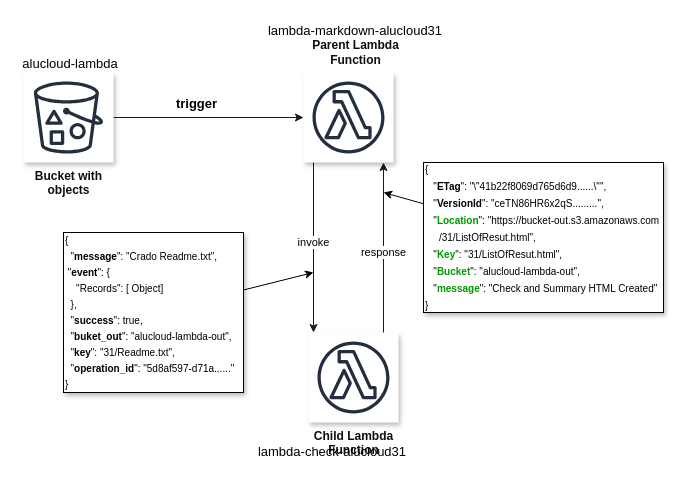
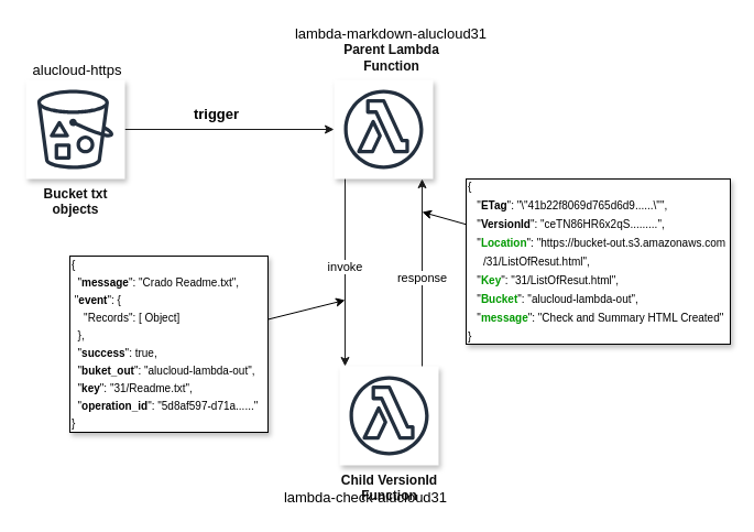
  <mxCell id="0" />
  <mxCell id="1" parent="0" />
  <mxCell id="2" style="edgeStyle=orthogonalEdgeStyle;orthogonalLoop=1;jettySize=auto;html=1;strokeColor=#1A1A1A;" parent="1" source="4" target="6" edge="1"><mxGeometry relative="1" as="geometry" /></mxCell>
  <mxCell id="3" value="trigger" style="edgeLabel;html=1;align=center;verticalAlign=middle;resizable=0;points=[];labelBackgroundColor=none;fontColor=#000000;fontStyle=1;fontSize=13;" parent="2" vertex="1" connectable="0"><mxGeometry x="-0.135" y="1" relative="1" as="geometry"><mxPoint y="-14" as="offset" /></mxGeometry></mxCell>
- <mxCell id="4" value="&lt;b&gt;&lt;font color=&quot;#0f0f0f&quot;&gt;Bucket with&lt;br&gt;objects&lt;/font&gt;&lt;/b&gt;" style="outlineConnect=0;fontColor=#232F3E;gradientColor=none;strokeColor=#232F3E;fillColor=#ffffff;dashed=0;verticalLabelPosition=bottom;verticalAlign=top;align=center;html=1;fontSize=12;fontStyle=0;aspect=fixed;shape=mxgraph.aws4.resourceIcon;resIcon=mxgraph.aws4.bucket_with_objects;shadow=1;" parent="1" vertex="1"><mxGeometry x="23" y="72" width="90" height="90" as="geometry" /></mxCell>
+ <mxCell id="4" value="&lt;b&gt;&lt;font color=&quot;#0f0f0f&quot;&gt;Bucket txt&lt;br&gt;objects&lt;/font&gt;&lt;/b&gt;" style="outlineConnect=0;fontColor=#232F3E;gradientColor=none;strokeColor=#232F3E;fillColor=#ffffff;dashed=0;verticalLabelPosition=bottom;verticalAlign=top;align=center;html=1;fontSize=12;fontStyle=0;aspect=fixed;shape=mxgraph.aws4.resourceIcon;resIcon=mxgraph.aws4.bucket_with_objects;shadow=1;" parent="1" vertex="1"><mxGeometry x="23" y="72" width="90" height="90" as="geometry" /></mxCell>
  <mxCell id="5" value="invoke" style="orthogonalLoop=1;jettySize=auto;html=1;strokeColor=#1A1A1A;" parent="1" edge="1"><mxGeometry relative="1" as="geometry"><mxPoint x="313" y="152" as="sourcePoint" /><mxPoint x="313" y="332" as="targetPoint" /></mxGeometry></mxCell>
  <mxCell id="6" value="" style="outlineConnect=0;fontColor=#232F3E;gradientColor=none;strokeColor=#232F3E;fillColor=#ffffff;dashed=0;verticalLabelPosition=bottom;verticalAlign=top;align=center;html=1;fontSize=12;fontStyle=0;aspect=fixed;shape=mxgraph.aws4.resourceIcon;resIcon=mxgraph.aws4.lambda_function;connectable=0;shadow=1;" parent="1" vertex="1"><mxGeometry x="303" y="72" width="90" height="90" as="geometry" /></mxCell>
  <mxCell id="7" value="&lt;b&gt;&lt;span style=&quot;&quot;&gt;Parent Lambda&lt;/span&gt;&lt;br style=&quot;&quot;&gt;&lt;span style=&quot;&quot;&gt;Function&lt;/span&gt;&lt;/b&gt;" style="text;html=1;strokeColor=none;fillColor=none;align=center;verticalAlign=middle;whiteSpace=wrap;fontColor=#0F0F0F;" parent="1" vertex="1"><mxGeometry x="308" y="32" width="95" height="40" as="geometry" /></mxCell>
  <mxCell id="8" value="response" style="orthogonalLoop=1;jettySize=auto;html=1;strokeColor=#1A1A1A;startArrow=classic;startFill=1;endArrow=none;endFill=0;" parent="1" edge="1"><mxGeometry relative="1" as="geometry"><mxPoint x="383" y="162" as="sourcePoint" /><mxPoint x="383" y="342" as="targetPoint" /></mxGeometry></mxCell>
- <mxCell id="9" value="&lt;b&gt;&lt;font color=&quot;#0f0f0f&quot;&gt;Child Lambda&lt;br&gt;Function&lt;/font&gt;&lt;/b&gt;" style="outlineConnect=0;fontColor=#232F3E;gradientColor=none;strokeColor=#232F3E;fillColor=#ffffff;dashed=0;verticalLabelPosition=bottom;verticalAlign=top;align=center;html=1;fontSize=12;fontStyle=0;aspect=fixed;shape=mxgraph.aws4.resourceIcon;resIcon=mxgraph.aws4.lambda_function;connectable=0;shadow=1;" parent="1" vertex="1"><mxGeometry x="308" y="332" width="90" height="90" as="geometry" /></mxCell>
+ <mxCell id="9" value="&lt;b&gt;&lt;font color=&quot;#0f0f0f&quot;&gt;Child VersionId&lt;br&gt;Function&lt;/font&gt;&lt;/b&gt;" style="outlineConnect=0;fontColor=#232F3E;gradientColor=none;strokeColor=#232F3E;fillColor=#ffffff;dashed=0;verticalLabelPosition=bottom;verticalAlign=top;align=center;html=1;fontSize=12;fontStyle=0;aspect=fixed;shape=mxgraph.aws4.resourceIcon;resIcon=mxgraph.aws4.lambda_function;connectable=0;shadow=1;" parent="1" vertex="1"><mxGeometry x="308" y="332" width="90" height="90" as="geometry" /></mxCell>
  <mxCell id="10" style="rounded=0;orthogonalLoop=1;jettySize=auto;html=1;fontColor=#000000;" parent="1" source="11" edge="1"><mxGeometry relative="1" as="geometry"><mxPoint x="313" y="272" as="targetPoint" /></mxGeometry></mxCell>
  <mxCell id="11" value="&lt;div style=&quot;line-height: 16px ; font-size: 10px&quot;&gt;&lt;div style=&quot;line-height: 16px&quot;&gt;&lt;div&gt;&lt;font style=&quot;font-size: 10px&quot;&gt;{&lt;/font&gt;&lt;/div&gt;&lt;div&gt;&lt;font style=&quot;font-size: 10px&quot;&gt;&amp;nbsp; &quot;&lt;b&gt;message&lt;/b&gt;&quot;: &quot;Crado Readme.txt&quot;,&lt;/font&gt;&lt;/div&gt;&lt;div&gt;&lt;font style=&quot;font-size: 10px&quot;&gt;&amp;nbsp;&quot;&lt;b&gt;event&lt;/b&gt;&quot;: {&lt;/font&gt;&lt;/div&gt;&lt;div&gt;&lt;font style=&quot;font-size: 10px&quot;&gt;&amp;nbsp; &amp;nbsp; &quot;Records&quot;: [ Object]&lt;/font&gt;&lt;/div&gt;&lt;div&gt;&lt;font&gt;&amp;nbsp; },&lt;/font&gt;&lt;/div&gt;&lt;div&gt;&lt;font style=&quot;font-size: 10px&quot;&gt;&amp;nbsp; &quot;&lt;b&gt;success&lt;/b&gt;&quot;: true,&lt;/font&gt;&lt;/div&gt;&lt;div&gt;&lt;font style=&quot;font-size: 10px&quot;&gt;&amp;nbsp; &quot;&lt;b&gt;buket_out&lt;/b&gt;&quot;: &quot;alucloud-lambda-out&quot;,&lt;/font&gt;&lt;/div&gt;&lt;div&gt;&lt;font style=&quot;font-size: 10px&quot;&gt;&amp;nbsp; &quot;&lt;b&gt;key&lt;/b&gt;&quot;: &quot;31/Readme.txt&quot;,&lt;/font&gt;&lt;/div&gt;&lt;div&gt;&lt;font style=&quot;font-size: 10px&quot;&gt;&amp;nbsp; &quot;&lt;b&gt;operation_id&lt;/b&gt;&quot;: &quot;5d8af597-d71a......&quot;&lt;/font&gt;&lt;/div&gt;&lt;div&gt;&lt;font style=&quot;font-size: 10px&quot;&gt;}&lt;/font&gt;&lt;/div&gt;&lt;/div&gt;&lt;/div&gt;" style="whiteSpace=wrap;html=1;autosize=1;align=left;fillColor=#FFFFFF;labelBackgroundColor=none;glass=0;rounded=0;fontColor=#000000;sketch=0;shadow=1;" parent="1" vertex="1"><mxGeometry x="63" y="232" width="180" height="160" as="geometry" /></mxCell>
  <mxCell id="12" style="edgeStyle=none;rounded=0;orthogonalLoop=1;jettySize=auto;html=1;fontColor=#000000;" parent="1" source="13" edge="1"><mxGeometry relative="1" as="geometry"><mxPoint x="383" y="192" as="targetPoint" /></mxGeometry></mxCell>
  <mxCell id="13" value="&lt;div style=&quot;line-height: 16px&quot;&gt;&lt;div style=&quot;line-height: 16px&quot;&gt;&lt;div&gt;&lt;span style=&quot;font-size: 10px&quot;&gt;{&lt;/span&gt;&lt;/div&gt;&lt;div&gt;&lt;span style=&quot;font-size: 10px&quot;&gt;&amp;nbsp; &amp;nbsp;&quot;&lt;b&gt;ETag&lt;/b&gt;&quot;: &quot;\&quot;41b22f8069d765d6d9......\&quot;&quot;,&lt;/span&gt;&lt;/div&gt;&lt;div&gt;&lt;span style=&quot;font-size: 10px&quot;&gt;&amp;nbsp; &amp;nbsp;&quot;&lt;b&gt;VersionId&lt;/b&gt;&quot;: &quot;ceTN86HR6x2qS.........&quot;,&lt;/span&gt;&lt;/div&gt;&lt;div&gt;&lt;span style=&quot;font-size: 10px&quot;&gt;&amp;nbsp; &amp;nbsp;&quot;&lt;b&gt;&lt;font color=&quot;#009900&quot;&gt;Location&lt;/font&gt;&lt;/b&gt;&quot;: &quot;https://bucket-out.s3.amazonaws.com&lt;/span&gt;&lt;/div&gt;&lt;div&gt;&lt;span style=&quot;font-size: 10px&quot;&gt;&amp;nbsp; &amp;nbsp; &amp;nbsp;/31/ListOfResut.html&quot;,&lt;/span&gt;&lt;/div&gt;&lt;div&gt;&lt;span style=&quot;font-size: 10px&quot;&gt;&amp;nbsp; &amp;nbsp;&quot;&lt;font color=&quot;#009900&quot;&gt;&lt;b&gt;Key&lt;/b&gt;&lt;/font&gt;&quot;: &quot;31/&lt;/span&gt;&lt;span style=&quot;font-size: 10px&quot;&gt;ListOfResut&lt;/span&gt;&lt;span style=&quot;font-size: 10px&quot;&gt;.html&quot;,&lt;/span&gt;&lt;br&gt;&lt;/div&gt;&lt;div&gt;&lt;span style=&quot;font-size: 10px&quot;&gt;&amp;nbsp; &amp;nbsp;&quot;&lt;font color=&quot;#009900&quot;&gt;&lt;b&gt;Bucket&lt;/b&gt;&lt;/font&gt;&quot;: &quot;alucloud-lambda-out&quot;,&lt;/span&gt;&lt;/div&gt;&lt;div&gt;&lt;span style=&quot;font-size: 10px&quot;&gt;&amp;nbsp; &amp;nbsp;&quot;&lt;font color=&quot;#009900&quot;&gt;&lt;b&gt;message&lt;/b&gt;&lt;/font&gt;&quot;: &quot;Check and Summary HTML Created&quot;&lt;/span&gt;&lt;/div&gt;&lt;div&gt;&lt;span style=&quot;font-size: 10px&quot;&gt;}&lt;/span&gt;&lt;/div&gt;&lt;/div&gt;&lt;/div&gt;" style="whiteSpace=wrap;html=1;autosize=1;align=left;fillColor=#FFFFFF;labelBackgroundColor=none;glass=0;rounded=0;fontColor=#000000;sketch=0;shadow=1;" parent="1" vertex="1"><mxGeometry x="423" y="162" width="240" height="150" as="geometry" /></mxCell>
- <mxCell id="14" value="alucloud-lambda" style="text;html=1;strokeColor=none;fillColor=none;align=center;verticalAlign=middle;whiteSpace=wrap;rounded=0;shadow=1;glass=0;labelBackgroundColor=none;sketch=0;fontSize=13;fontColor=#000000;" parent="1" vertex="1"><mxGeometry x="20" y="53" width="100" height="20" as="geometry" /></mxCell>
+ <mxCell id="14" value="alucloud-https" style="text;html=1;strokeColor=none;fillColor=none;align=center;verticalAlign=middle;whiteSpace=wrap;rounded=0;shadow=1;glass=0;labelBackgroundColor=none;sketch=0;fontSize=13;fontColor=#000000;" parent="1" vertex="1"><mxGeometry x="20" y="53" width="100" height="20" as="geometry" /></mxCell>
  <mxCell id="15" value="lambda-markdown-alucloud31" style="text;html=1;strokeColor=none;fillColor=none;align=center;verticalAlign=middle;whiteSpace=wrap;rounded=0;shadow=1;glass=0;labelBackgroundColor=none;sketch=0;fontSize=13;fontColor=#000000;" parent="1" vertex="1"><mxGeometry x="255" y="20" width="200" height="20" as="geometry" /></mxCell>
  <mxCell id="16" value="lambda-check-alucloud31" style="text;html=1;align=center;verticalAlign=middle;whiteSpace=wrap;rounded=0;shadow=1;glass=0;labelBackgroundColor=none;sketch=0;fontSize=13;fontColor=#000000;" parent="1" vertex="1"><mxGeometry x="252" y="441" width="160" height="20" as="geometry" /></mxCell>
